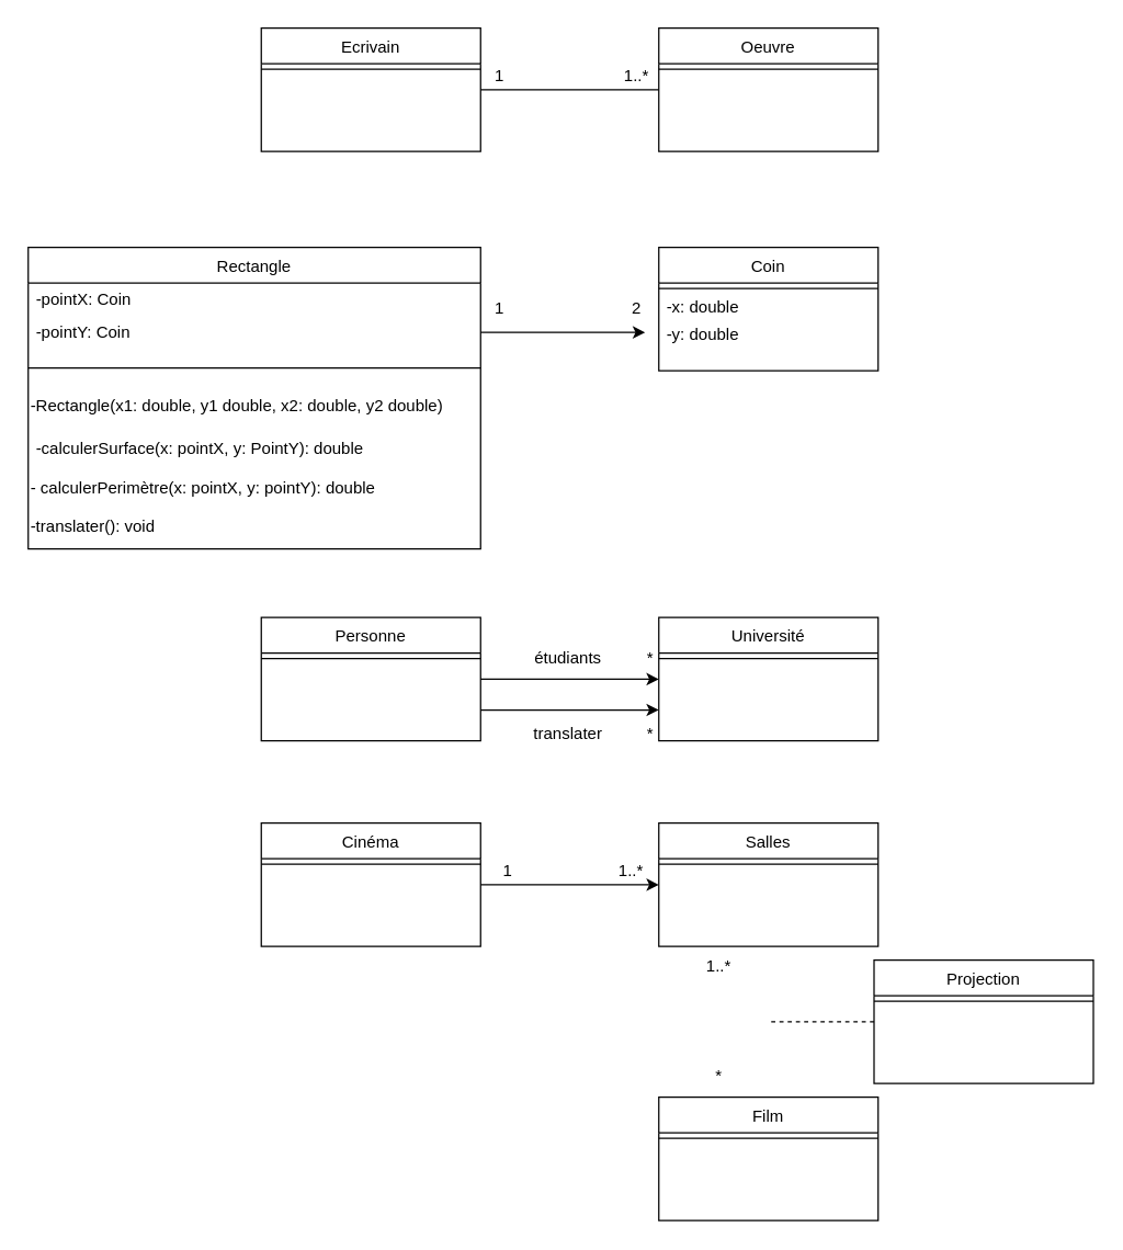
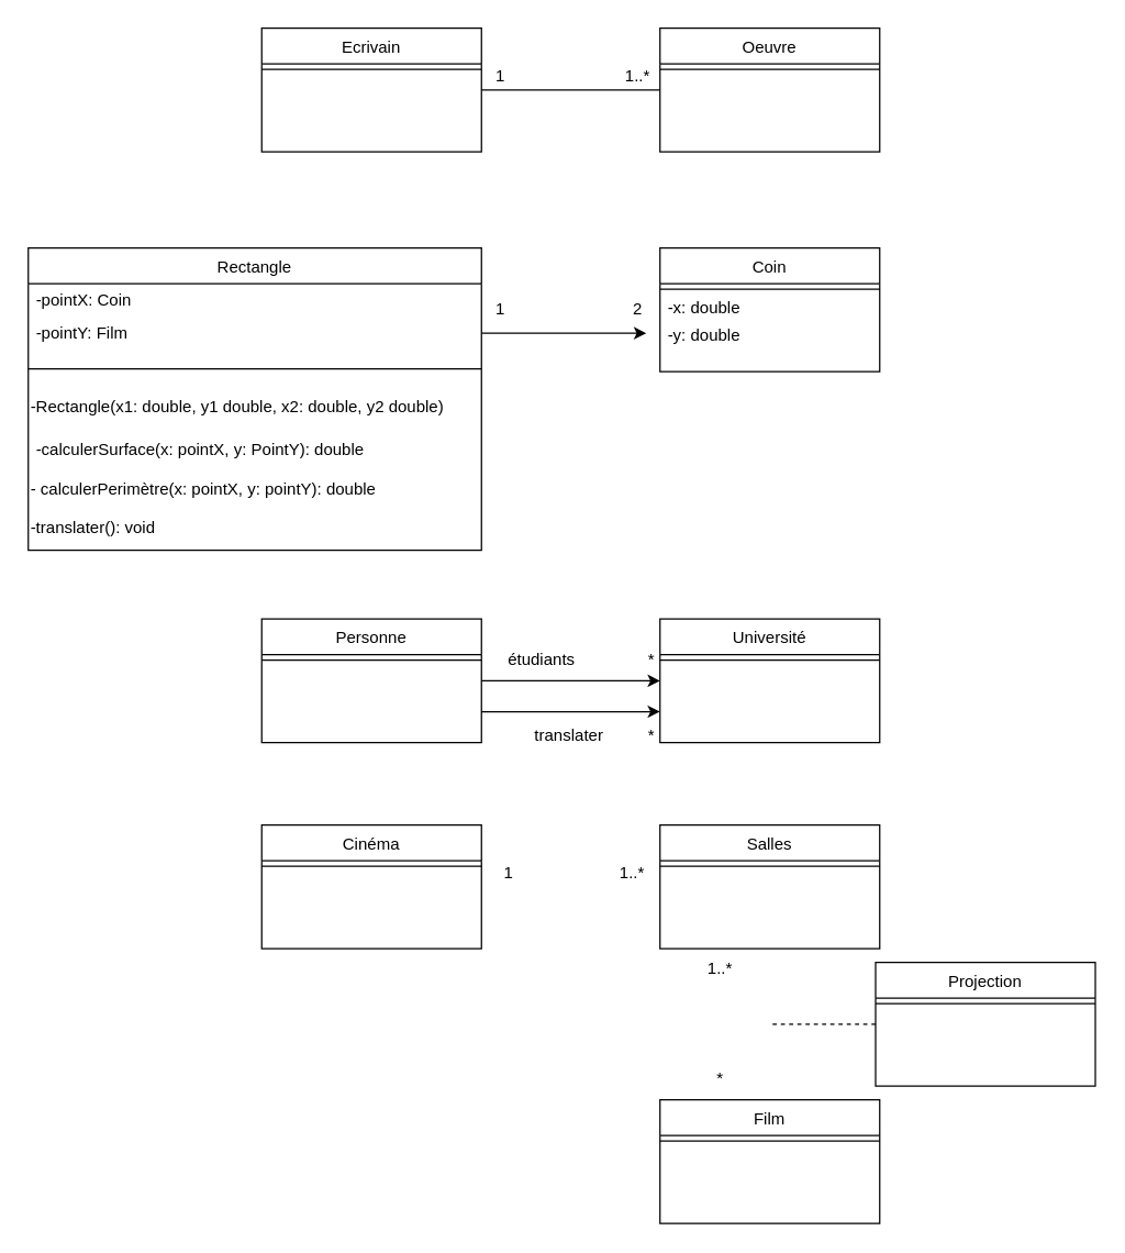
  <mxCell id="0" />
  <mxCell id="1" parent="0" />
  <mxCell id="2" value="Ecrivain" style="swimlane;fontStyle=0;align=center;verticalAlign=top;childLayout=stackLayout;horizontal=1;startSize=26;horizontalStack=0;resizeParent=1;resizeLast=0;collapsible=1;marginBottom=0;rounded=0;shadow=0;strokeWidth=1;" parent="1" vertex="1"><mxGeometry x="190" y="20" width="160" height="90" as="geometry"><mxRectangle x="340" y="380" width="170" height="26" as="alternateBounds" /></mxGeometry></mxCell>
  <mxCell id="3" value="" style="line;html=1;strokeWidth=1;align=left;verticalAlign=middle;spacingTop=-1;spacingLeft=3;spacingRight=3;rotatable=0;labelPosition=right;points=[];portConstraint=eastwest;" parent="2" vertex="1"><mxGeometry y="26" width="160" height="8" as="geometry" /></mxCell>
  <mxCell id="4" style="edgeStyle=orthogonalEdgeStyle;rounded=0;orthogonalLoop=1;jettySize=auto;html=1;exitX=0;exitY=0.5;exitDx=0;exitDy=0;entryX=1;entryY=0.5;entryDx=0;entryDy=0;endArrow=none;endFill=0;" parent="1" source="5" target="2" edge="1"><mxGeometry relative="1" as="geometry" /></mxCell>
  <mxCell id="5" value="Oeuvre" style="swimlane;fontStyle=0;align=center;verticalAlign=top;childLayout=stackLayout;horizontal=1;startSize=26;horizontalStack=0;resizeParent=1;resizeLast=0;collapsible=1;marginBottom=0;rounded=0;shadow=0;strokeWidth=1;" parent="1" vertex="1"><mxGeometry x="480" y="20" width="160" height="90" as="geometry"><mxRectangle x="550" y="140" width="160" height="26" as="alternateBounds" /></mxGeometry></mxCell>
  <mxCell id="6" value="" style="line;html=1;strokeWidth=1;align=left;verticalAlign=middle;spacingTop=-1;spacingLeft=3;spacingRight=3;rotatable=0;labelPosition=right;points=[];portConstraint=eastwest;" parent="5" vertex="1"><mxGeometry y="26" width="160" height="8" as="geometry" /></mxCell>
  <mxCell id="7" value="&lt;div&gt;1..*&lt;/div&gt;" style="text;html=1;strokeColor=none;fillColor=none;align=center;verticalAlign=middle;whiteSpace=wrap;rounded=0;" parent="1" vertex="1"><mxGeometry x="433.5" y="40" width="60" height="30" as="geometry" /></mxCell>
  <mxCell id="8" value="Rectangle" style="swimlane;fontStyle=0;align=center;verticalAlign=top;childLayout=stackLayout;horizontal=1;startSize=26;horizontalStack=0;resizeParent=1;resizeLast=0;collapsible=1;marginBottom=0;rounded=0;shadow=0;strokeWidth=1;" parent="1" vertex="1"><mxGeometry x="20" y="180" width="330" height="220" as="geometry"><mxRectangle x="340" y="380" width="170" height="26" as="alternateBounds" /></mxGeometry></mxCell>
  <mxCell id="9" value="-pointX: Coin" style="text;strokeColor=none;fillColor=none;align=left;verticalAlign=middle;spacingLeft=4;spacingRight=4;overflow=hidden;points=[[0,0.5],[1,0.5]];portConstraint=eastwest;rotatable=0;whiteSpace=wrap;html=1;" parent="8" vertex="1"><mxGeometry y="26" width="330" height="24" as="geometry" /></mxCell>
- <mxCell id="10" value="-pointY: Coin" style="text;strokeColor=none;fillColor=none;align=left;verticalAlign=middle;spacingLeft=4;spacingRight=4;overflow=hidden;points=[[0,0.5],[1,0.5]];portConstraint=eastwest;rotatable=0;whiteSpace=wrap;html=1;" parent="8" vertex="1"><mxGeometry y="50" width="330" height="24" as="geometry" /></mxCell>
+ <mxCell id="10" value="-pointY: Film" style="text;strokeColor=none;fillColor=none;align=left;verticalAlign=middle;spacingLeft=4;spacingRight=4;overflow=hidden;points=[[0,0.5],[1,0.5]];portConstraint=eastwest;rotatable=0;whiteSpace=wrap;html=1;" parent="8" vertex="1"><mxGeometry y="50" width="330" height="24" as="geometry" /></mxCell>
  <mxCell id="11" value="" style="line;html=1;strokeWidth=1;align=left;verticalAlign=middle;spacingTop=-1;spacingLeft=3;spacingRight=3;rotatable=0;labelPosition=right;points=[];portConstraint=eastwest;" parent="8" vertex="1"><mxGeometry y="74" width="330" height="28" as="geometry" /></mxCell>
  <mxCell id="12" value="-Rectangle(x1: double, y1 double, x2: double, y2 double)" style="text;whiteSpace=wrap;html=1;" vertex="1" parent="8"><mxGeometry y="102" width="330" height="30" as="geometry" /></mxCell>
  <mxCell id="13" value="-calculerSurface(x: pointX, y: PointY): double" style="text;strokeColor=none;fillColor=none;align=left;verticalAlign=middle;spacingLeft=4;spacingRight=4;overflow=hidden;points=[[0,0.5],[1,0.5]];portConstraint=eastwest;rotatable=0;whiteSpace=wrap;html=1;" parent="8" vertex="1"><mxGeometry y="132" width="330" height="30" as="geometry" /></mxCell>
  <mxCell id="14" value="- calculerPerimètre(x: pointX, y: pointY): double" style="text;whiteSpace=wrap;html=1;" parent="8" vertex="1"><mxGeometry y="162" width="330" height="28" as="geometry" /></mxCell>
  <mxCell id="15" value="-translater(): void" style="text;whiteSpace=wrap;html=1;" parent="8" vertex="1"><mxGeometry y="190" width="330" height="30" as="geometry" /></mxCell>
  <mxCell id="16" value="Coin" style="swimlane;fontStyle=0;align=center;verticalAlign=top;childLayout=stackLayout;horizontal=1;startSize=26;horizontalStack=0;resizeParent=1;resizeLast=0;collapsible=1;marginBottom=0;rounded=0;shadow=0;strokeWidth=1;" parent="1" vertex="1"><mxGeometry x="480" y="180" width="160" height="90" as="geometry"><mxRectangle x="340" y="380" width="170" height="26" as="alternateBounds" /></mxGeometry></mxCell>
  <mxCell id="17" value="" style="line;html=1;strokeWidth=1;align=left;verticalAlign=middle;spacingTop=-1;spacingLeft=3;spacingRight=3;rotatable=0;labelPosition=right;points=[];portConstraint=eastwest;" parent="16" vertex="1"><mxGeometry y="26" width="160" height="8" as="geometry" /></mxCell>
  <mxCell id="18" value="-x: double" style="text;strokeColor=none;fillColor=none;align=left;verticalAlign=middle;spacingLeft=4;spacingRight=4;overflow=hidden;points=[[0,0.5],[1,0.5]];portConstraint=eastwest;rotatable=0;whiteSpace=wrap;html=1;" vertex="1" parent="16"><mxGeometry y="34" width="160" height="20" as="geometry" /></mxCell>
  <mxCell id="19" value="-y: double" style="text;strokeColor=none;fillColor=none;align=left;verticalAlign=middle;spacingLeft=4;spacingRight=4;overflow=hidden;points=[[0,0.5],[1,0.5]];portConstraint=eastwest;rotatable=0;whiteSpace=wrap;html=1;" vertex="1" parent="16"><mxGeometry y="54" width="160" height="20" as="geometry" /></mxCell>
  <mxCell id="20" value="2" style="text;html=1;strokeColor=none;fillColor=none;align=center;verticalAlign=middle;whiteSpace=wrap;rounded=0;" parent="1" vertex="1"><mxGeometry x="433.5" y="210" width="60" height="30" as="geometry" /></mxCell>
  <mxCell id="21" style="edgeStyle=orthogonalEdgeStyle;rounded=0;orthogonalLoop=1;jettySize=auto;html=1;exitX=1;exitY=0.5;exitDx=0;exitDy=0;entryX=0;entryY=0.5;entryDx=0;entryDy=0;" parent="1" source="23" target="25" edge="1"><mxGeometry relative="1" as="geometry" /></mxCell>
  <mxCell id="22" style="edgeStyle=orthogonalEdgeStyle;rounded=0;orthogonalLoop=1;jettySize=auto;html=1;exitX=1;exitY=0.75;exitDx=0;exitDy=0;entryX=0;entryY=0.75;entryDx=0;entryDy=0;" parent="1" source="23" target="25" edge="1"><mxGeometry relative="1" as="geometry" /></mxCell>
  <mxCell id="23" value="Personne" style="swimlane;fontStyle=0;align=center;verticalAlign=top;childLayout=stackLayout;horizontal=1;startSize=26;horizontalStack=0;resizeParent=1;resizeLast=0;collapsible=1;marginBottom=0;rounded=0;shadow=0;strokeWidth=1;" parent="1" vertex="1"><mxGeometry x="190" y="450" width="160" height="90" as="geometry"><mxRectangle x="340" y="380" width="170" height="26" as="alternateBounds" /></mxGeometry></mxCell>
  <mxCell id="24" value="" style="line;html=1;strokeWidth=1;align=left;verticalAlign=middle;spacingTop=-1;spacingLeft=3;spacingRight=3;rotatable=0;labelPosition=right;points=[];portConstraint=eastwest;" parent="23" vertex="1"><mxGeometry y="26" width="160" height="8" as="geometry" /></mxCell>
  <mxCell id="25" value="Université" style="swimlane;fontStyle=0;align=center;verticalAlign=top;childLayout=stackLayout;horizontal=1;startSize=26;horizontalStack=0;resizeParent=1;resizeLast=0;collapsible=1;marginBottom=0;rounded=0;shadow=0;strokeWidth=1;" parent="1" vertex="1"><mxGeometry x="480" y="450" width="160" height="90" as="geometry"><mxRectangle x="340" y="380" width="170" height="26" as="alternateBounds" /></mxGeometry></mxCell>
  <mxCell id="26" value="" style="line;html=1;strokeWidth=1;align=left;verticalAlign=middle;spacingTop=-1;spacingLeft=3;spacingRight=3;rotatable=0;labelPosition=right;points=[];portConstraint=eastwest;" parent="25" vertex="1"><mxGeometry y="26" width="160" height="8" as="geometry" /></mxCell>
- <mxCell id="27" value="étudiants" style="text;html=1;strokeColor=none;fillColor=none;align=center;verticalAlign=middle;whiteSpace=wrap;rounded=0;" parent="1" vertex="1"><mxGeometry x="383.5" y="465" width="60" height="30" as="geometry" /></mxCell>
+ <mxCell id="27" value="étudiants" style="text;html=1;strokeColor=none;fillColor=none;align=center;verticalAlign=middle;whiteSpace=wrap;rounded=0;" parent="1" vertex="1"><mxGeometry x="363.5" y="465" width="60" height="30" as="geometry" /></mxCell>
  <mxCell id="28" value="*" style="text;html=1;strokeColor=none;fillColor=none;align=center;verticalAlign=middle;whiteSpace=wrap;rounded=0;" parent="1" vertex="1"><mxGeometry x="443.5" y="465" width="60" height="30" as="geometry" /></mxCell>
  <mxCell id="29" value="translater" style="text;html=1;strokeColor=none;fillColor=none;align=center;verticalAlign=middle;whiteSpace=wrap;rounded=0;" parent="1" vertex="1"><mxGeometry x="383.5" y="520" width="60" height="30" as="geometry" /></mxCell>
  <mxCell id="30" value="*" style="text;html=1;strokeColor=none;fillColor=none;align=center;verticalAlign=middle;whiteSpace=wrap;rounded=0;" parent="1" vertex="1"><mxGeometry x="443.5" y="520" width="60" height="30" as="geometry" /></mxCell>
- <mxCell id="31" style="edgeStyle=orthogonalEdgeStyle;rounded=0;orthogonalLoop=1;jettySize=auto;html=1;exitX=1;exitY=0.5;exitDx=0;exitDy=0;entryX=0;entryY=0.5;entryDx=0;entryDy=0;" parent="1" source="32" target="34" edge="1"><mxGeometry relative="1" as="geometry" /></mxCell>
  <mxCell id="32" value="Cinéma" style="swimlane;fontStyle=0;align=center;verticalAlign=top;childLayout=stackLayout;horizontal=1;startSize=26;horizontalStack=0;resizeParent=1;resizeLast=0;collapsible=1;marginBottom=0;rounded=0;shadow=0;strokeWidth=1;" parent="1" vertex="1"><mxGeometry x="190" y="600" width="160" height="90" as="geometry"><mxRectangle x="340" y="380" width="170" height="26" as="alternateBounds" /></mxGeometry></mxCell>
  <mxCell id="33" value="" style="line;html=1;strokeWidth=1;align=left;verticalAlign=middle;spacingTop=-1;spacingLeft=3;spacingRight=3;rotatable=0;labelPosition=right;points=[];portConstraint=eastwest;" parent="32" vertex="1"><mxGeometry y="26" width="160" height="8" as="geometry" /></mxCell>
  <mxCell id="34" value="Salles" style="swimlane;fontStyle=0;align=center;verticalAlign=top;childLayout=stackLayout;horizontal=1;startSize=26;horizontalStack=0;resizeParent=1;resizeLast=0;collapsible=1;marginBottom=0;rounded=0;shadow=0;strokeWidth=1;" parent="1" vertex="1"><mxGeometry x="480" y="600" width="160" height="90" as="geometry"><mxRectangle x="340" y="380" width="170" height="26" as="alternateBounds" /></mxGeometry></mxCell>
  <mxCell id="35" value="" style="line;html=1;strokeWidth=1;align=left;verticalAlign=middle;spacingTop=-1;spacingLeft=3;spacingRight=3;rotatable=0;labelPosition=right;points=[];portConstraint=eastwest;" parent="34" vertex="1"><mxGeometry y="26" width="160" height="8" as="geometry" /></mxCell>
  <mxCell id="36" value="1..*" style="text;html=1;strokeColor=none;fillColor=none;align=center;verticalAlign=middle;whiteSpace=wrap;rounded=0;" parent="1" vertex="1"><mxGeometry x="430" y="620" width="60" height="30" as="geometry" /></mxCell>
  <mxCell id="37" value="1" style="text;html=1;strokeColor=none;fillColor=none;align=center;verticalAlign=middle;whiteSpace=wrap;rounded=0;" parent="1" vertex="1"><mxGeometry x="340" y="620" width="60" height="30" as="geometry" /></mxCell>
  <mxCell id="38" value="1" style="text;html=1;strokeColor=none;fillColor=none;align=center;verticalAlign=middle;whiteSpace=wrap;rounded=0;" vertex="1" parent="1"><mxGeometry x="333.5" y="40" width="60" height="30" as="geometry" /></mxCell>
  <mxCell id="39" style="edgeStyle=orthogonalEdgeStyle;rounded=0;orthogonalLoop=1;jettySize=auto;html=1;exitX=1;exitY=0.5;exitDx=0;exitDy=0;endArrow=classic;endFill=1;" edge="1" parent="1" source="10"><mxGeometry relative="1" as="geometry"><mxPoint x="470" y="242" as="targetPoint" /></mxGeometry></mxCell>
  <mxCell id="40" value="1" style="text;html=1;strokeColor=none;fillColor=none;align=center;verticalAlign=middle;whiteSpace=wrap;rounded=0;" vertex="1" parent="1"><mxGeometry x="333.5" y="210" width="60" height="30" as="geometry" /></mxCell>
  <mxCell id="41" value="Film" style="swimlane;fontStyle=0;align=center;verticalAlign=top;childLayout=stackLayout;horizontal=1;startSize=26;horizontalStack=0;resizeParent=1;resizeLast=0;collapsible=1;marginBottom=0;rounded=0;shadow=0;strokeWidth=1;" vertex="1" parent="1"><mxGeometry x="480" y="800" width="160" height="90" as="geometry"><mxRectangle x="340" y="380" width="170" height="26" as="alternateBounds" /></mxGeometry></mxCell>
  <mxCell id="42" value="" style="line;html=1;strokeWidth=1;align=left;verticalAlign=middle;spacingTop=-1;spacingLeft=3;spacingRight=3;rotatable=0;labelPosition=right;points=[];portConstraint=eastwest;" vertex="1" parent="41"><mxGeometry y="26" width="160" height="8" as="geometry" /></mxCell>
  <mxCell id="43" style="edgeStyle=orthogonalEdgeStyle;rounded=0;orthogonalLoop=1;jettySize=auto;html=1;exitX=0;exitY=0.5;exitDx=0;exitDy=0;endArrow=none;endFill=0;dashed=1;" edge="1" parent="1" source="44"><mxGeometry relative="1" as="geometry"><mxPoint x="560" y="745" as="targetPoint" /></mxGeometry></mxCell>
  <mxCell id="44" value="Projection" style="swimlane;fontStyle=0;align=center;verticalAlign=top;childLayout=stackLayout;horizontal=1;startSize=26;horizontalStack=0;resizeParent=1;resizeLast=0;collapsible=1;marginBottom=0;rounded=0;shadow=0;strokeWidth=1;" vertex="1" parent="1"><mxGeometry x="637" y="700" width="160" height="90" as="geometry"><mxRectangle x="340" y="380" width="170" height="26" as="alternateBounds" /></mxGeometry></mxCell>
  <mxCell id="45" value="" style="line;html=1;strokeWidth=1;align=left;verticalAlign=middle;spacingTop=-1;spacingLeft=3;spacingRight=3;rotatable=0;labelPosition=right;points=[];portConstraint=eastwest;" vertex="1" parent="44"><mxGeometry y="26" width="160" height="8" as="geometry" /></mxCell>
  <mxCell id="46" value="1..*" style="text;html=1;strokeColor=none;fillColor=none;align=center;verticalAlign=middle;whiteSpace=wrap;rounded=0;" vertex="1" parent="1"><mxGeometry x="493.5" y="690" width="60" height="30" as="geometry" /></mxCell>
  <mxCell id="47" value="*" style="text;html=1;strokeColor=none;fillColor=none;align=center;verticalAlign=middle;whiteSpace=wrap;rounded=0;" vertex="1" parent="1"><mxGeometry x="493.5" y="770" width="60" height="30" as="geometry" /></mxCell>
